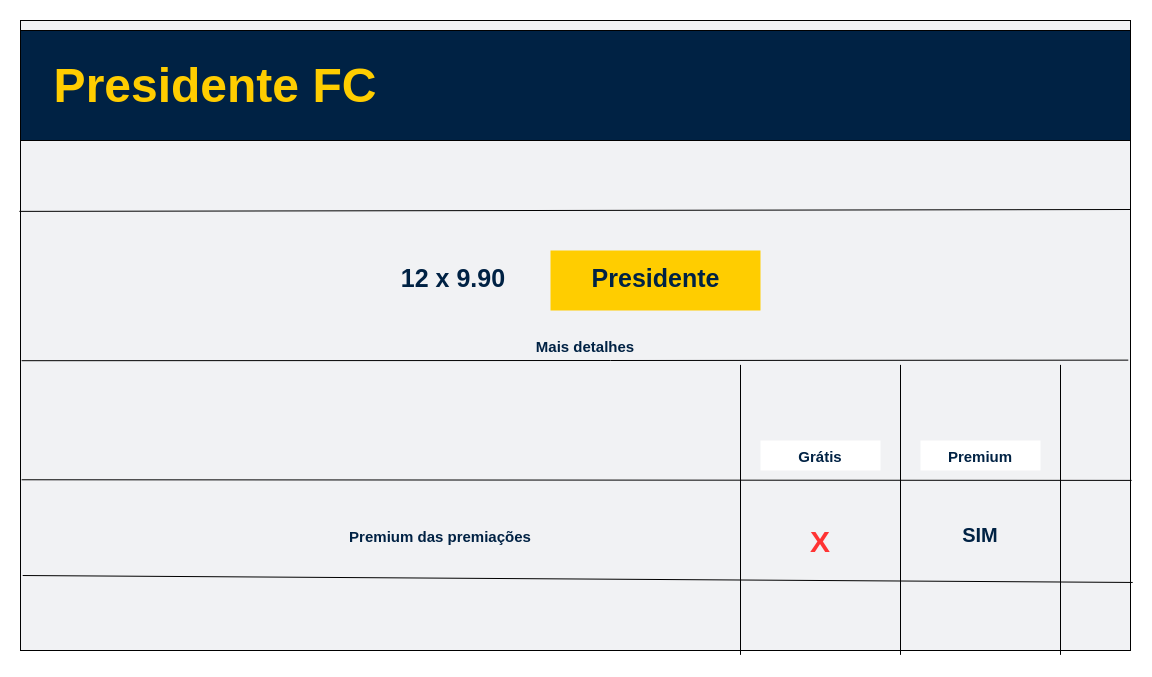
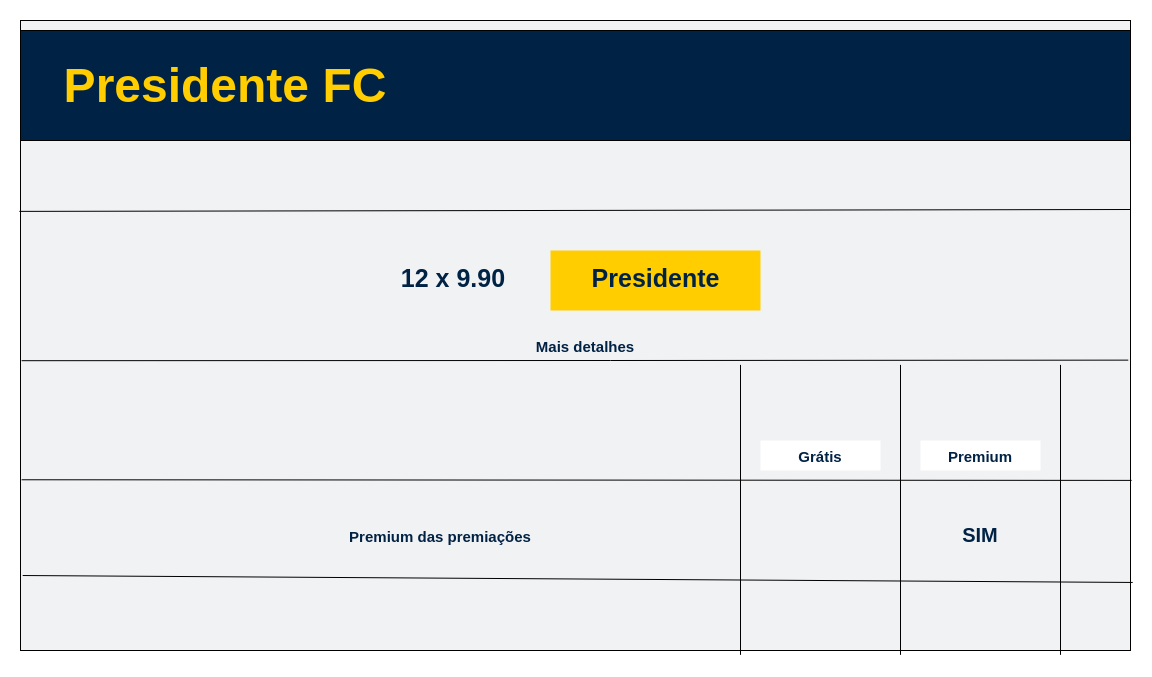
  <mxCell id="0" />
  <mxCell id="1" parent="0" />
  <mxCell id="2" value="FFCD00" style="group;fillColor=none;fontColor=#FFCD00;" vertex="1" connectable="0" parent="1"><mxGeometry x="20" y="30" width="1110" height="624.38" as="geometry" /></mxCell>
  <mxCell id="3" value="" style="rounded=0;whiteSpace=wrap;html=1;" vertex="1" parent="2"><mxGeometry x="930" y="180" width="120" height="60" as="geometry" /></mxCell>
  <mxCell id="4" value="" style="rounded=0;whiteSpace=wrap;html=1;rotation=0;fillColor=#f1f2f4;" vertex="1" parent="2"><mxGeometry y="-10" width="1110" height="630" as="geometry" /></mxCell>
  <mxCell id="5" value="" style="rounded=0;whiteSpace=wrap;html=1;fillColor=#002244;" vertex="1" parent="2"><mxGeometry width="1110" height="110" as="geometry" /></mxCell>
- <mxCell id="6" value="Presidente FC" style="text;html=1;align=center;verticalAlign=middle;whiteSpace=wrap;rounded=0;fontColor=#ffcd00;fontSize=48;fontStyle=1" vertex="1" parent="2"><mxGeometry x="30" y="40" width="330" height="30" as="geometry" /></mxCell>
+ <mxCell id="6" value="Presidente FC" style="text;html=1;align=center;verticalAlign=middle;whiteSpace=wrap;rounded=0;fontColor=#ffcd00;fontSize=48;fontStyle=1" vertex="1" parent="2"><mxGeometry x="40" y="40" width="330" height="30" as="geometry" /></mxCell>
  <mxCell id="7" value="" style="endArrow=none;html=1;rounded=0;entryX=1;entryY=0.5;entryDx=0;entryDy=0;exitX=0.001;exitY=0.54;exitDx=0;exitDy=0;exitPerimeter=0;" edge="1" parent="2" source="4"><mxGeometry width="50" height="50" relative="1" as="geometry"><mxPoint x="-2.003e-13" y="340.35" as="sourcePoint" /><mxPoint x="1107.78" y="329.64" as="targetPoint" /><Array as="points"><mxPoint x="590" y="330" /></Array></mxGeometry></mxCell>
  <mxCell id="8" value="" style="endArrow=none;html=1;rounded=0;entryX=1;entryY=0.3;entryDx=0;entryDy=0;entryPerimeter=0;exitX=-0.001;exitY=0.303;exitDx=0;exitDy=0;exitPerimeter=0;" edge="1" parent="2" source="4" target="4"><mxGeometry width="50" height="50" relative="1" as="geometry"><mxPoint x="430" y="180" as="sourcePoint" /><mxPoint x="809" y="180" as="targetPoint" /></mxGeometry></mxCell>
  <mxCell id="9" value="" style="endArrow=none;html=1;rounded=0;entryX=1.001;entryY=0.73;entryDx=0;entryDy=0;entryPerimeter=0;exitX=0.001;exitY=0.729;exitDx=0;exitDy=0;exitPerimeter=0;" edge="1" parent="2" source="4" target="4"><mxGeometry width="50" height="50" relative="1" as="geometry"><mxPoint x="506" y="450" as="sourcePoint" /><mxPoint x="885" y="450" as="targetPoint" /></mxGeometry></mxCell>
  <mxCell id="10" value="" style="endArrow=none;html=1;rounded=0;entryX=1.002;entryY=0.892;entryDx=0;entryDy=0;entryPerimeter=0;exitX=0.002;exitY=0.881;exitDx=0;exitDy=0;exitPerimeter=0;" edge="1" parent="2" source="4" target="4"><mxGeometry width="50" height="50" relative="1" as="geometry"><mxPoint x="127" y="540" as="sourcePoint" /><mxPoint x="506" y="540" as="targetPoint" /></mxGeometry></mxCell>
  <mxCell id="11" value="&lt;font color=&quot;#002244&quot; style=&quot;font-size: 15px;&quot;&gt;Premium das premiações&lt;/font&gt;" style="text;html=1;align=center;verticalAlign=middle;whiteSpace=wrap;rounded=0;fontColor=#ffcd00;fontSize=48;fontStyle=1" vertex="1" parent="2"><mxGeometry x="260" y="480" width="320" height="30" as="geometry" /></mxCell>
  <mxCell id="12" value="&lt;font color=&quot;#002244&quot; style=&quot;font-size: 20px;&quot;&gt;SIM&lt;/font&gt;" style="text;html=1;align=center;verticalAlign=middle;whiteSpace=wrap;rounded=0;fontColor=#ffcd00;fontSize=48;fontStyle=1" vertex="1" parent="2"><mxGeometry x="910" y="480" width="100" height="30" as="geometry" /></mxCell>
  <mxCell id="13" value="&lt;font color=&quot;#002244&quot; style=&quot;font-size: 15px;&quot;&gt;Mais detalhes&lt;/font&gt;" style="text;html=1;align=center;verticalAlign=middle;whiteSpace=wrap;rounded=0;fontColor=#ffcd00;fontSize=48;fontStyle=1" vertex="1" parent="2"><mxGeometry x="500" y="290" width="130" height="30" as="geometry" /></mxCell>
- <mxCell id="14" value="&lt;font color=&quot;#ff3333&quot; style=&quot;font-size: 30px;&quot;&gt;X&lt;/font&gt;" style="text;html=1;align=center;verticalAlign=middle;whiteSpace=wrap;rounded=0;fontColor=#ffcd00;fontSize=48;fontStyle=1" vertex="1" parent="2"><mxGeometry x="720" y="490" width="160" height="30" as="geometry" /></mxCell>
  <mxCell id="15" value="" style="endArrow=none;html=1;rounded=0;entryX=0.837;entryY=1.003;entryDx=0;entryDy=0;entryPerimeter=0;" edge="1" parent="2"><mxGeometry width="50" height="50" relative="1" as="geometry"><mxPoint x="880" y="334.38" as="sourcePoint" /><mxPoint x="880.0" y="624.38" as="targetPoint" /></mxGeometry></mxCell>
  <mxCell id="16" value="&lt;font color=&quot;#002244&quot; style=&quot;font-size: 25px;&quot;&gt;12 x 9.90&lt;/font&gt;" style="text;html=1;align=center;verticalAlign=middle;whiteSpace=wrap;rounded=0;fontColor=#ffcd00;fontSize=48;fontStyle=1" vertex="1" parent="2"><mxGeometry x="360" y="225" width="146" height="30" as="geometry" /></mxCell>
  <mxCell id="17" value="" style="group" vertex="1" connectable="0" parent="2"><mxGeometry x="530" y="200" width="210" height="80" as="geometry" /></mxCell>
  <mxCell id="18" value="" style="text;html=1;align=center;verticalAlign=middle;whiteSpace=wrap;rounded=0;fontColor=#ffcd00;fontSize=48;fontStyle=1;fillColor=#FFCD00;" vertex="1" parent="17"><mxGeometry y="20" width="210" height="60" as="geometry" /></mxCell>
  <mxCell id="19" value="&lt;font style=&quot;font-size: 25px;&quot; color=&quot;#002244&quot;&gt;Presidente&lt;/font&gt;" style="text;html=1;align=center;verticalAlign=middle;whiteSpace=wrap;rounded=0;fontColor=#ffcd00;fontSize=48;fontStyle=1" vertex="1" parent="17"><mxGeometry x="17.505" y="10" width="175" height="60" as="geometry" /></mxCell>
  <mxCell id="20" value="" style="endArrow=none;html=1;rounded=0;entryX=0.837;entryY=1.003;entryDx=0;entryDy=0;entryPerimeter=0;" edge="1" parent="2"><mxGeometry width="50" height="50" relative="1" as="geometry"><mxPoint x="1040" y="334.38" as="sourcePoint" /><mxPoint x="1040.0" y="624.38" as="targetPoint" /></mxGeometry></mxCell>
  <mxCell id="21" value="" style="endArrow=none;html=1;rounded=0;entryX=0.837;entryY=1.003;entryDx=0;entryDy=0;entryPerimeter=0;" edge="1" parent="2"><mxGeometry width="50" height="50" relative="1" as="geometry"><mxPoint x="720" y="334.38" as="sourcePoint" /><mxPoint x="720.0" y="624.38" as="targetPoint" /></mxGeometry></mxCell>
  <mxCell id="22" value="" style="group" vertex="1" connectable="0" parent="2"><mxGeometry x="740" y="400" width="120" height="40" as="geometry" /></mxCell>
  <mxCell id="23" value="" style="text;html=1;align=center;verticalAlign=middle;whiteSpace=wrap;rounded=0;fontColor=#ffcd00;fontSize=48;fontStyle=1;fillColor=#FFFFFF;" vertex="1" parent="22"><mxGeometry y="10" width="120" height="30" as="geometry" /></mxCell>
  <mxCell id="24" value="&lt;font color=&quot;#002244&quot; style=&quot;font-size: 15px;&quot;&gt;Grátis&lt;/font&gt;" style="text;html=1;align=center;verticalAlign=middle;whiteSpace=wrap;rounded=0;fontColor=#ffcd00;fontSize=48;fontStyle=1" vertex="1" parent="22"><mxGeometry x="20" width="80" height="30" as="geometry" /></mxCell>
  <mxCell id="25" value="" style="group" vertex="1" connectable="0" parent="2"><mxGeometry x="900" y="400" width="120" height="40" as="geometry" /></mxCell>
  <mxCell id="26" value="" style="text;html=1;align=center;verticalAlign=middle;whiteSpace=wrap;rounded=0;fontColor=#ffcd00;fontSize=48;fontStyle=1;fillColor=#FFFFFF;" vertex="1" parent="25"><mxGeometry y="10" width="120" height="30" as="geometry" /></mxCell>
  <mxCell id="27" value="&lt;font color=&quot;#002244&quot; style=&quot;font-size: 15px;&quot;&gt;Premium&lt;/font&gt;" style="text;html=1;align=center;verticalAlign=middle;whiteSpace=wrap;rounded=0;fontColor=#ffcd00;fontSize=48;fontStyle=1" vertex="1" parent="25"><mxGeometry x="20" width="80" height="30" as="geometry" /></mxCell>
